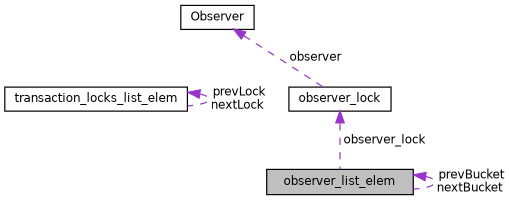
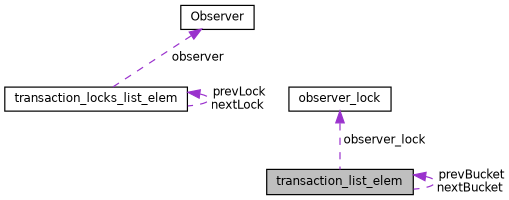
  digraph {
    node [color=black fontname=Helvetica fontsize=10 shape=record]
    edge [color=darkorchid3 dir=back fontname=Helvetica fontsize=10 labelfontname=Helvetica labelfontsize=10 style=dashed]
-   n1 [fillcolor=grey75 fontcolor=black height=0.2 label=observer_list_elem style=filled width=0.4]
+   n1 [fillcolor=grey75 fontcolor=black height=0.2 label=transaction_list_elem style=filled width=0.4]
    n2 [height=0.2 label=transaction_locks_list_elem width=0.4]
    n3 [height=0.2 label=observer_lock width=0.4]
    n4 [height=0.2 label=Observer width=0.4]
    n1 -> n1 [label=" prevBucket\nnextBucket"]
    n2 -> n2 [label=" prevLock\nnextLock"]
    n3 -> n1 [label=" observer_lock"]
-   n4 -> n3 [label=" observer"]
+   n4 -> n2 [label=" observer"]
  }
